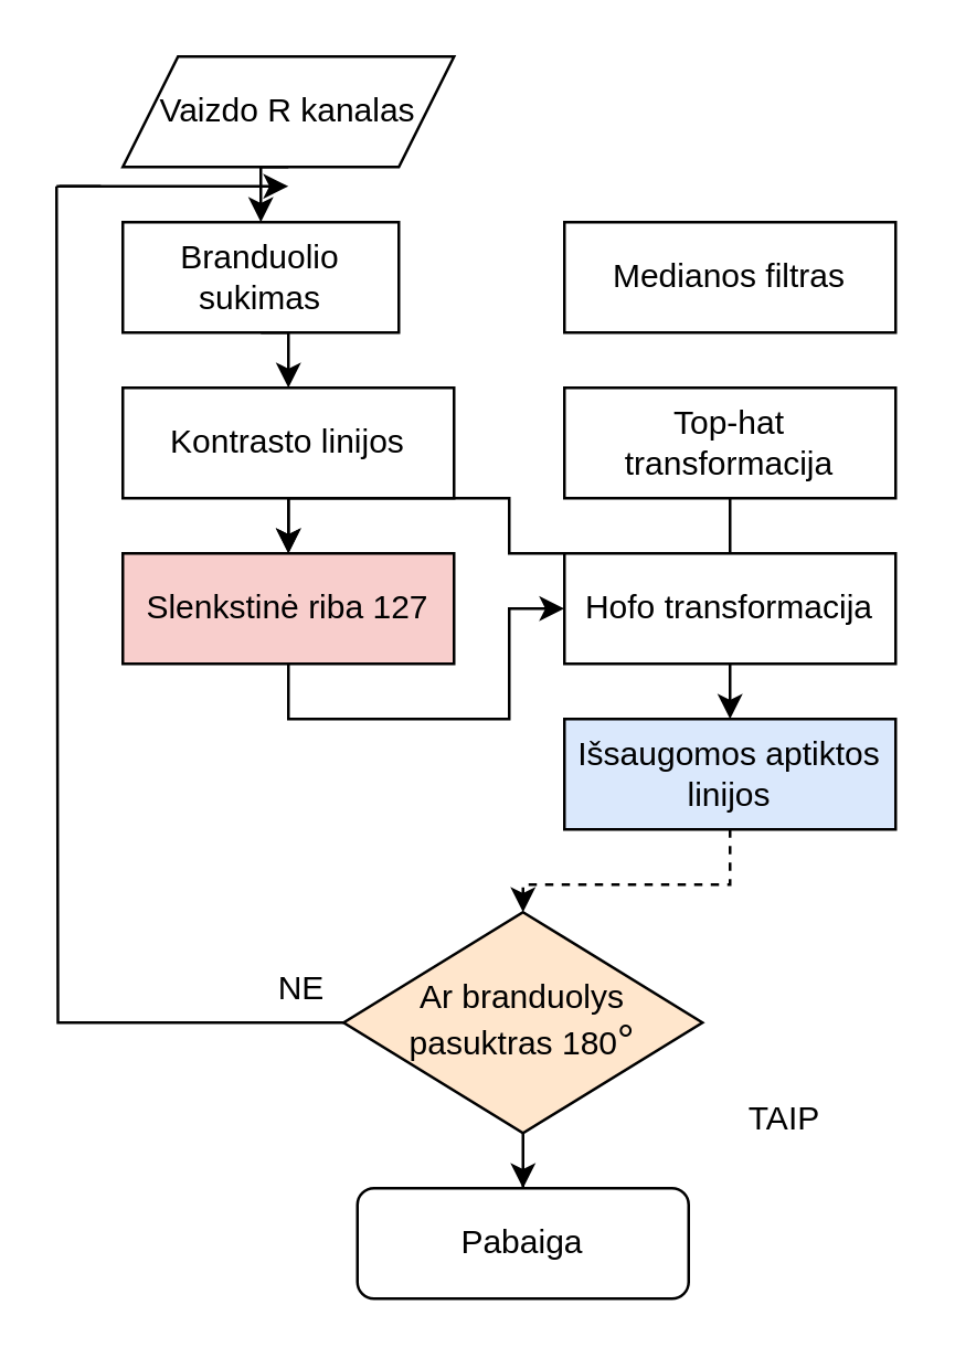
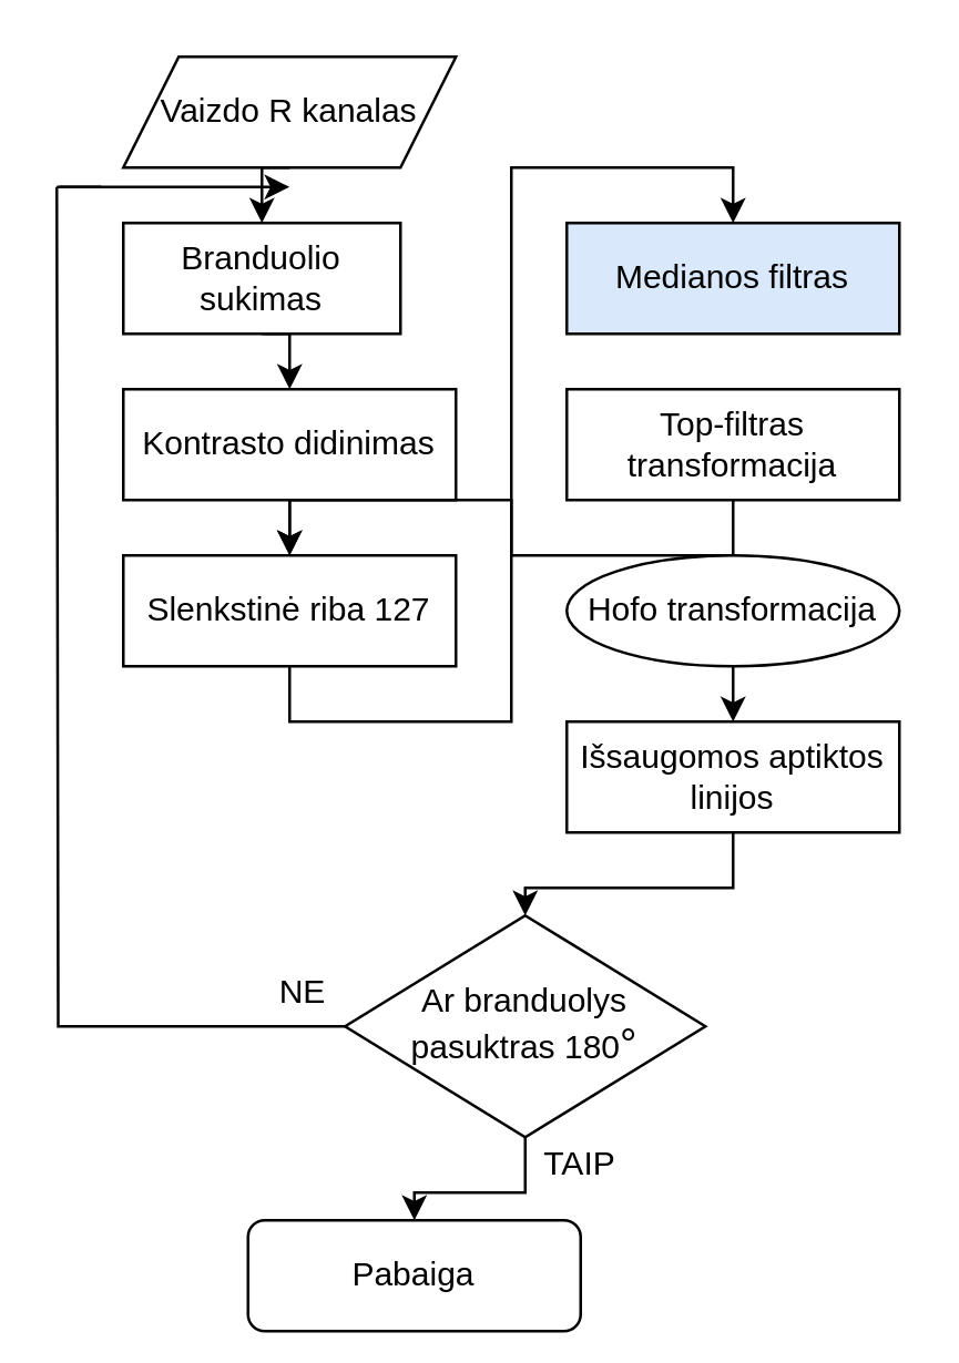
  <mxCell id="0" />
  <mxCell id="1" parent="0" />
  <mxCell id="2" style="edgeStyle=orthogonalEdgeStyle;rounded=0;orthogonalLoop=1;jettySize=auto;html=1;exitX=0.5;exitY=1;exitDx=0;exitDy=0;entryX=0.5;entryY=0;entryDx=0;entryDy=0;" parent="1" source="3" target="5" edge="1"><mxGeometry relative="1" as="geometry" /></mxCell>
  <mxCell id="3" value="Branduolio sukimas" style="rounded=0;whiteSpace=wrap;html=1;" parent="1" vertex="1"><mxGeometry x="44" y="80" width="100" height="40" as="geometry" /></mxCell>
  <mxCell id="4" style="edgeStyle=orthogonalEdgeStyle;rounded=0;orthogonalLoop=1;jettySize=auto;html=1;exitX=0.5;exitY=1;exitDx=0;exitDy=0;entryX=0.5;entryY=0;entryDx=0;entryDy=0;" parent="1" source="5" target="7" edge="1"><mxGeometry relative="1" as="geometry" /></mxCell>
- <mxCell id="5" value="Kontrasto linijos" style="rounded=0;whiteSpace=wrap;html=1;" parent="1" vertex="1"><mxGeometry x="44" y="140" width="120" height="40" as="geometry" /></mxCell>
- <mxCell id="6" style="edgeStyle=orthogonalEdgeStyle;rounded=0;orthogonalLoop=1;jettySize=auto;html=1;exitX=0.5;exitY=1;exitDx=0;exitDy=0;" parent="1" source="7" target="12" edge="1"><mxGeometry relative="1" as="geometry" /></mxCell>
- <mxCell id="7" value="Slenkstinė riba 127" style="rounded=0;whiteSpace=wrap;html=1;fillColor=#f8cecc;" parent="1" vertex="1"><mxGeometry x="44" y="200" width="120" height="40" as="geometry" /></mxCell>
- <mxCell id="8" value="Medianos filtras" style="rounded=0;whiteSpace=wrap;html=1;" parent="1" vertex="1"><mxGeometry x="204" y="80" width="120" height="40" as="geometry" /></mxCell>
+ <mxCell id="5" value="Kontrasto didinimas" style="rounded=0;whiteSpace=wrap;html=1;" parent="1" vertex="1"><mxGeometry x="44" y="140" width="120" height="40" as="geometry" /></mxCell>
+ <mxCell id="6" style="edgeStyle=orthogonalEdgeStyle;rounded=0;orthogonalLoop=1;jettySize=auto;html=1;exitX=0.5;exitY=1;exitDx=0;exitDy=0;entryX=0.5;entryY=0;entryDx=0;entryDy=0;" parent="1" source="7" target="8" edge="1"><mxGeometry relative="1" as="geometry" /></mxCell>
+ <mxCell id="7" value="Slenkstinė riba 127" style="rounded=0;whiteSpace=wrap;html=1;" parent="1" vertex="1"><mxGeometry x="44" y="200" width="120" height="40" as="geometry" /></mxCell>
+ <mxCell id="8" value="Medianos filtras" style="rounded=0;whiteSpace=wrap;html=1;fillColor=#dae8fc;" parent="1" vertex="1"><mxGeometry x="204" y="80" width="120" height="40" as="geometry" /></mxCell>
  <mxCell id="9" style="edgeStyle=orthogonalEdgeStyle;rounded=0;orthogonalLoop=1;jettySize=auto;html=1;exitX=0.5;exitY=1;exitDx=0;exitDy=0;" parent="1" source="10" target="7" edge="1"><mxGeometry relative="1" as="geometry" /></mxCell>
- <mxCell id="10" value="Top-hat transformacija" style="rounded=0;whiteSpace=wrap;html=1;" parent="1" vertex="1"><mxGeometry x="204" y="140" width="120" height="40" as="geometry" /></mxCell>
+ <mxCell id="10" value="Top-filtras transformacija" style="rounded=0;whiteSpace=wrap;html=1;" parent="1" vertex="1"><mxGeometry x="204" y="140" width="120" height="40" as="geometry" /></mxCell>
  <mxCell id="11" style="edgeStyle=orthogonalEdgeStyle;rounded=0;orthogonalLoop=1;jettySize=auto;html=1;exitX=0.5;exitY=1;exitDx=0;exitDy=0;entryX=0.5;entryY=0;entryDx=0;entryDy=0;" parent="1" source="12" target="22" edge="1"><mxGeometry relative="1" as="geometry" /></mxCell>
- <mxCell id="12" value="Hofo transformacija" style="rounded=0;whiteSpace=wrap;html=1;" parent="1" vertex="1"><mxGeometry x="204" y="200" width="120" height="40" as="geometry" /></mxCell>
+ <mxCell id="12" value="Hofo transformacija" style="ellipse;whiteSpace=wrap;html=1;" parent="1" vertex="1"><mxGeometry x="204" y="200" width="120" height="40" as="geometry" /></mxCell>
  <mxCell id="13" style="edgeStyle=orthogonalEdgeStyle;rounded=0;orthogonalLoop=1;jettySize=auto;html=1;exitX=0.5;exitY=1;exitDx=0;exitDy=0;" parent="1" source="15" target="18" edge="1"><mxGeometry relative="1" as="geometry" /></mxCell>
  <mxCell id="14" style="edgeStyle=orthogonalEdgeStyle;rounded=0;orthogonalLoop=1;jettySize=auto;html=1;exitX=0;exitY=0.5;exitDx=0;exitDy=0;endArrow=none;endFill=0;" edge="1" parent="1" source="15"><mxGeometry relative="1" as="geometry"><mxPoint x="20" y="67" as="targetPoint" /></mxGeometry></mxCell>
- <mxCell id="15" value="Ar branduolys pasuktras 180&lt;span style=&quot;font-family: sans-serif ; font-size: 15.4px ; text-align: left&quot;&gt;°&lt;/span&gt;" style="rhombus;whiteSpace=wrap;html=1;fillColor=#ffe6cc;" parent="1" vertex="1"><mxGeometry x="124" y="330" width="130" height="80" as="geometry" /></mxCell>
+ <mxCell id="15" value="Ar branduolys pasuktras 180&lt;span style=&quot;font-family: sans-serif ; font-size: 15.4px ; text-align: left&quot;&gt;°&lt;/span&gt;" style="rhombus;whiteSpace=wrap;html=1;" parent="1" vertex="1"><mxGeometry x="124" y="330" width="130" height="80" as="geometry" /></mxCell>
  <mxCell id="16" style="edgeStyle=orthogonalEdgeStyle;rounded=0;orthogonalLoop=1;jettySize=auto;html=1;exitX=0.5;exitY=1;exitDx=0;exitDy=0;entryX=0.5;entryY=0;entryDx=0;entryDy=0;" parent="1" source="17" target="3" edge="1"><mxGeometry relative="1" as="geometry" /></mxCell>
  <mxCell id="17" value="Vaizdo R kanalas" style="shape=parallelogram;perimeter=parallelogramPerimeter;whiteSpace=wrap;html=1;fixedSize=1;" parent="1" vertex="1"><mxGeometry x="44" y="20" width="120" height="40" as="geometry" /></mxCell>
- <mxCell id="18" value="Pabaiga" style="rounded=1;whiteSpace=wrap;html=1;" parent="1" vertex="1"><mxGeometry x="129" y="430" width="120" height="40" as="geometry" /></mxCell>
- <mxCell id="19" value="TAIP" style="text;html=1;strokeColor=none;fillColor=none;align=center;verticalAlign=middle;whiteSpace=wrap;rounded=0;" parent="1" vertex="1"><mxGeometry x="264" y="395" width="40" height="20" as="geometry" /></mxCell>
+ <mxCell id="18" value="Pabaiga" style="rounded=1;whiteSpace=wrap;html=1;" parent="1" vertex="1"><mxGeometry x="89" y="440" width="120" height="40" as="geometry" /></mxCell>
+ <mxCell id="19" value="TAIP" style="text;html=1;strokeColor=none;fillColor=none;align=center;verticalAlign=middle;whiteSpace=wrap;rounded=0;" parent="1" vertex="1"><mxGeometry x="189" y="410" width="40" height="20" as="geometry" /></mxCell>
  <mxCell id="20" value="NE" style="text;html=1;strokeColor=none;fillColor=none;align=center;verticalAlign=middle;whiteSpace=wrap;rounded=0;" parent="1" vertex="1"><mxGeometry x="89" y="348" width="40" height="20" as="geometry" /></mxCell>
- <mxCell id="21" style="edgeStyle=orthogonalEdgeStyle;rounded=0;orthogonalLoop=1;jettySize=auto;html=1;exitX=0.5;exitY=1;exitDx=0;exitDy=0;entryX=0.5;entryY=0;entryDx=0;entryDy=0;dashed=1;" parent="1" source="22" target="15" edge="1"><mxGeometry relative="1" as="geometry" /></mxCell>
- <mxCell id="22" value="Išsaugomos aptiktos linijos" style="rounded=0;whiteSpace=wrap;html=1;fillColor=#dae8fc;" parent="1" vertex="1"><mxGeometry x="204" y="260" width="120" height="40" as="geometry" /></mxCell>
+ <mxCell id="21" style="edgeStyle=orthogonalEdgeStyle;rounded=0;orthogonalLoop=1;jettySize=auto;html=1;exitX=0.5;exitY=1;exitDx=0;exitDy=0;entryX=0.5;entryY=0;entryDx=0;entryDy=0;" parent="1" source="22" target="15" edge="1"><mxGeometry relative="1" as="geometry" /></mxCell>
+ <mxCell id="22" value="Išsaugomos aptiktos linijos" style="rounded=0;whiteSpace=wrap;html=1;" parent="1" vertex="1"><mxGeometry x="204" y="260" width="120" height="40" as="geometry" /></mxCell>
  <mxCell id="23" value="" style="endArrow=classic;html=1;" edge="1" parent="1"><mxGeometry width="50" height="50" relative="1" as="geometry"><mxPoint x="21" y="67" as="sourcePoint" /><mxPoint x="104" y="67" as="targetPoint" /></mxGeometry></mxCell>
  <mxCell id="24" value="" style="endArrow=none;html=1;" edge="1" parent="1"><mxGeometry width="50" height="50" relative="1" as="geometry"><mxPoint x="20" y="67" as="sourcePoint" /><mxPoint x="36" y="67" as="targetPoint" /></mxGeometry></mxCell>
